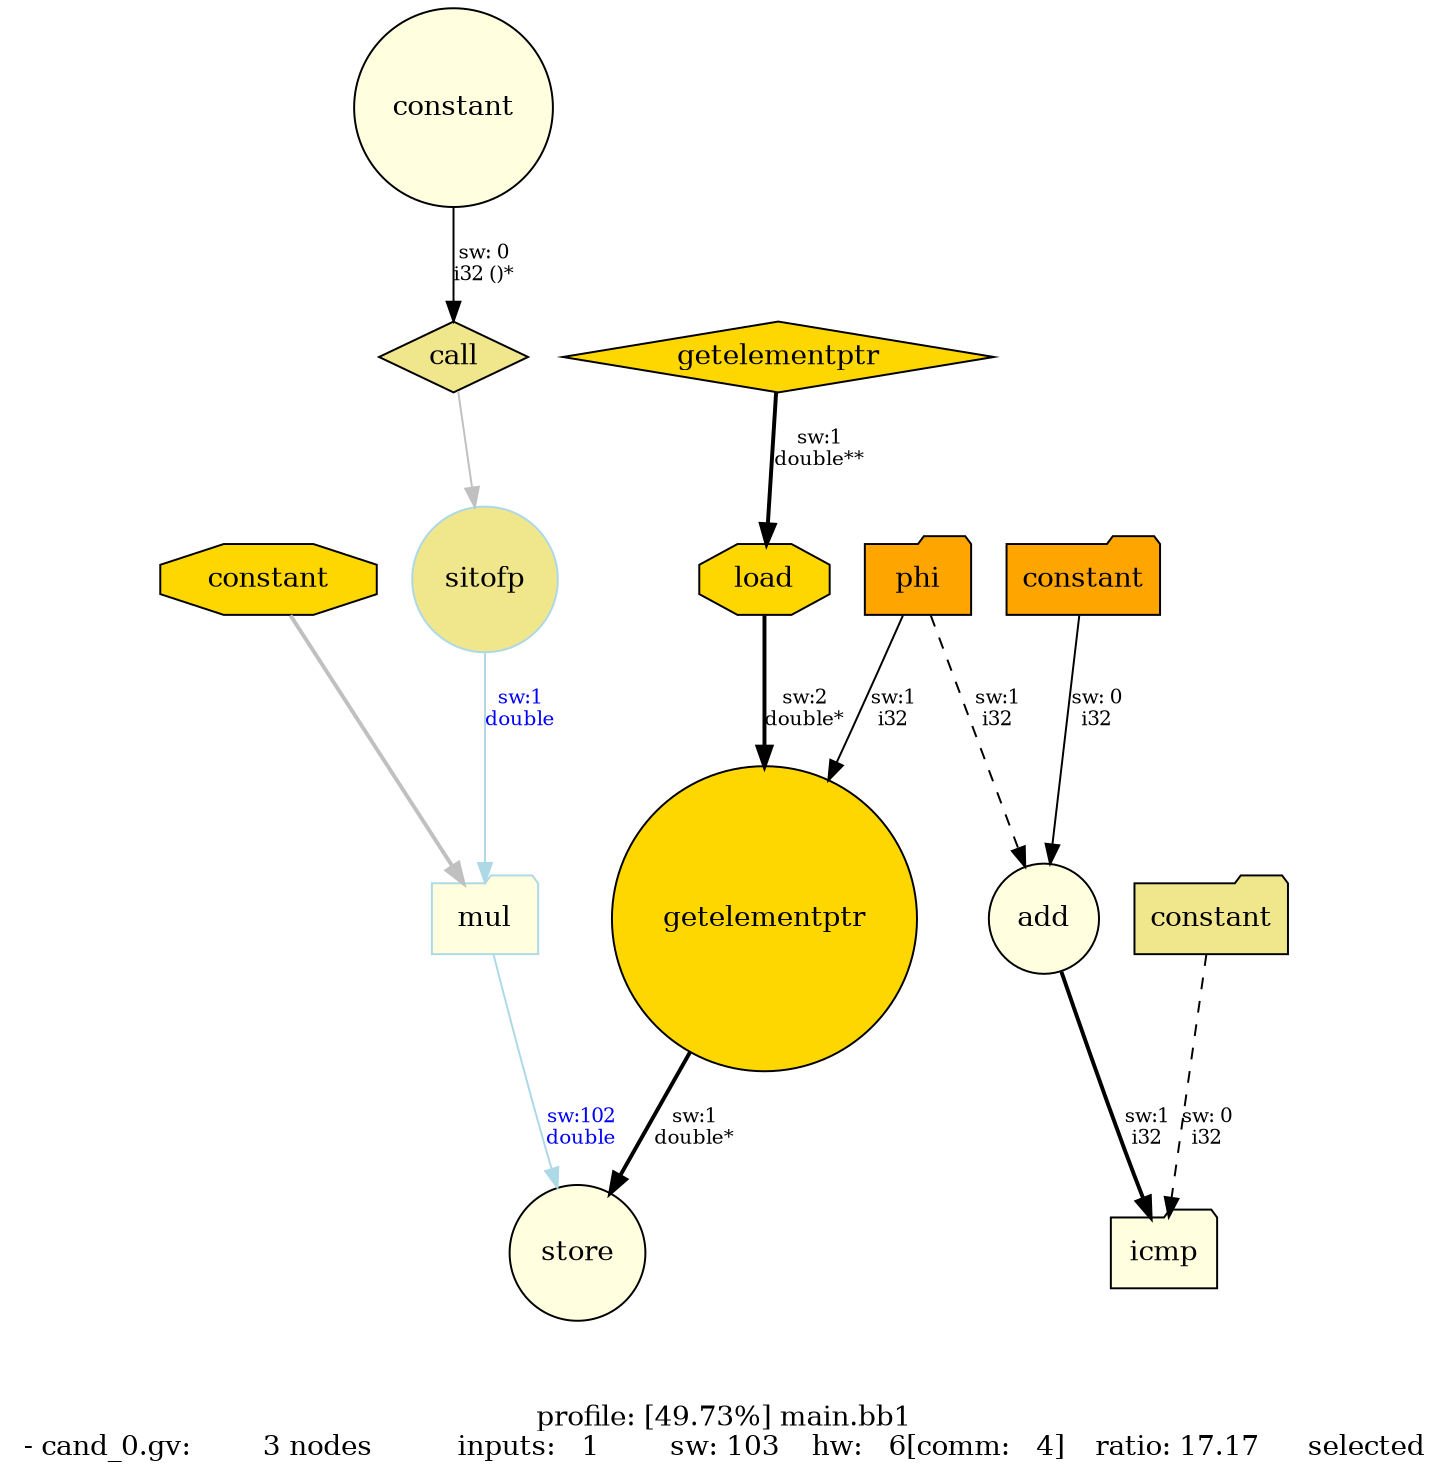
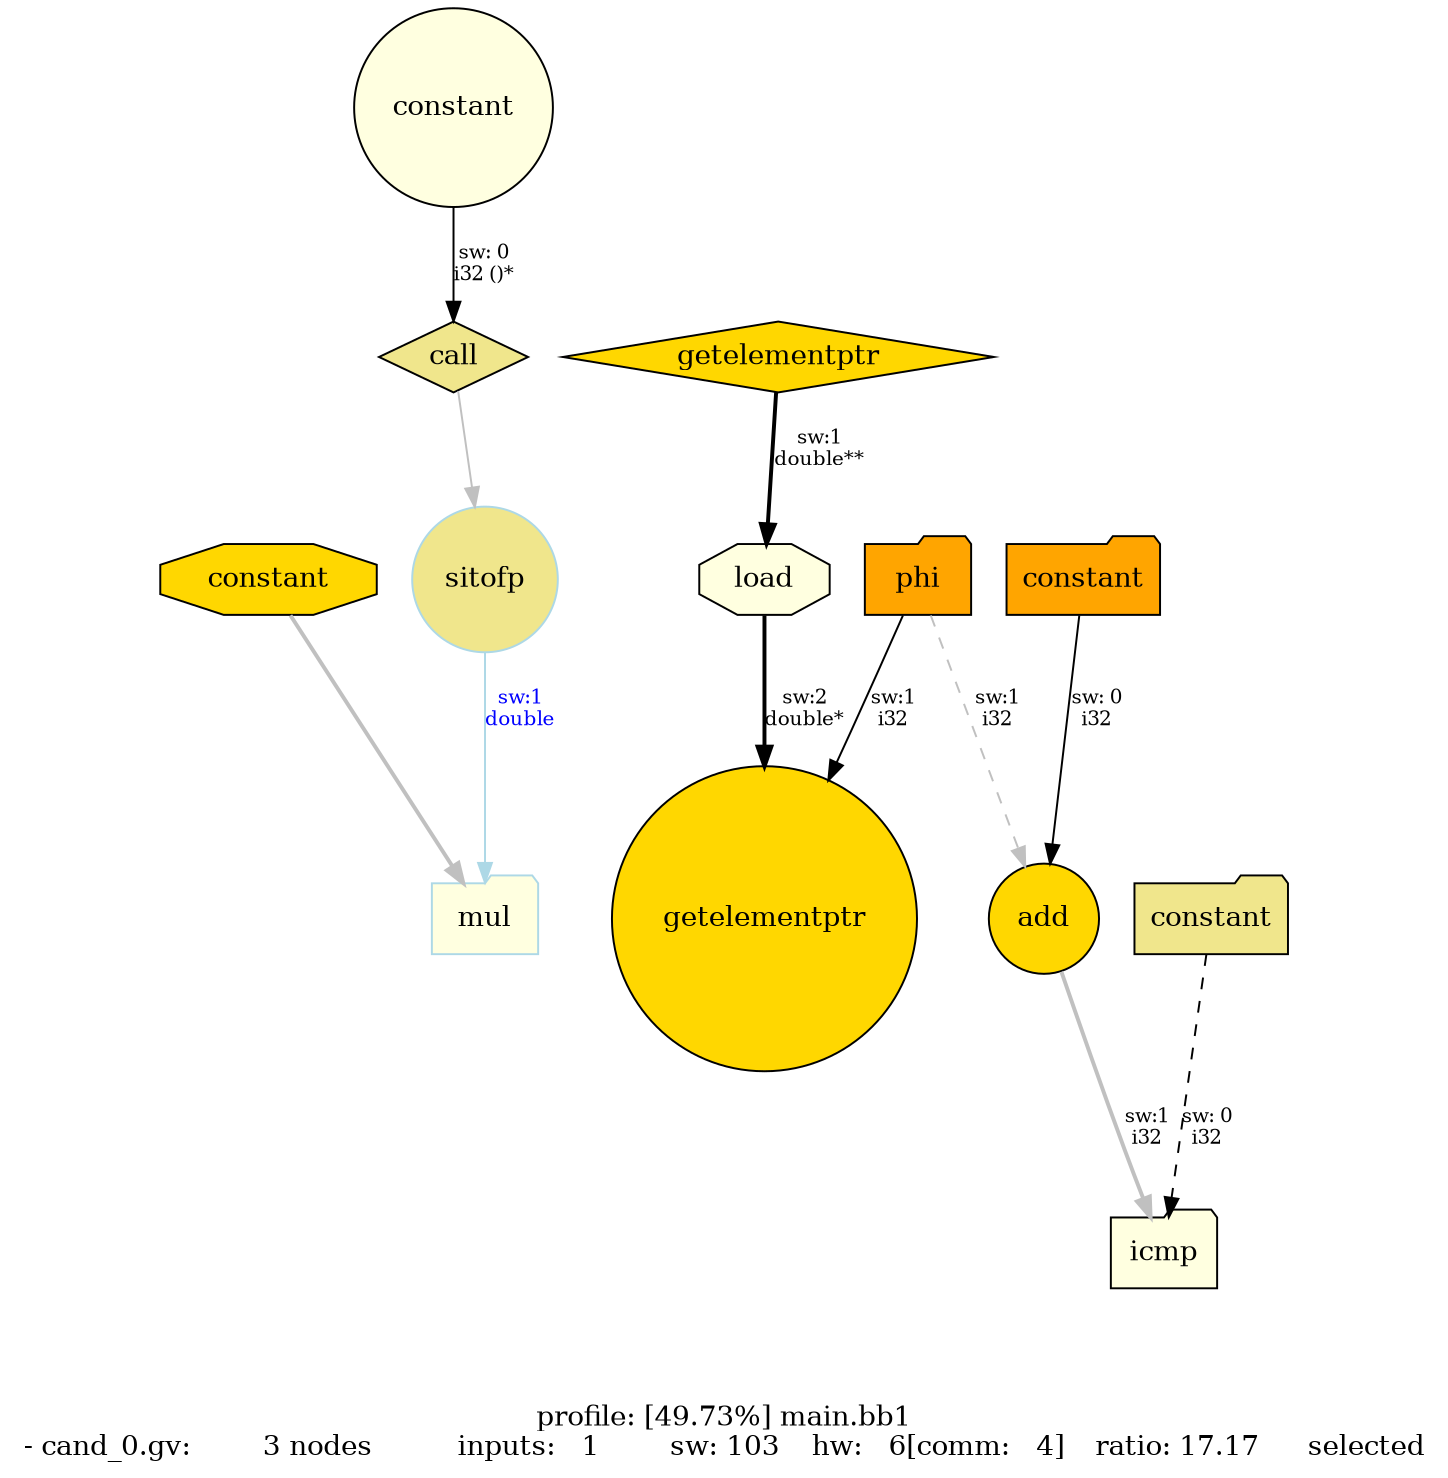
  digraph {
    label="profile: [49.73%] main.bb1\n- cand_0.gv: 	   3 nodes 	 inputs:   1 	 sw: 103 	 hw:   6[comm:   4] 	 ratio: 17.17 	 selected"
    node [fillcolor=lightyellow shape=folder style=filled]
    edge [fontsize=10 style=bold]
    n1 [fillcolor=orange label=phi rank=source]
    n2 [fillcolor=gold label=getelementptr shape=circle]
-   n3 [label=add rank=sink shape=circle]
-   n4 [label=store rank=sink shape=circle]
+   n3 [fillcolor=gold label=add rank=sink shape=circle]
    n5 [label=icmp rank=sink]
-   n6 [fillcolor=gold label=load shape=octagon]
+   n6 [label=load shape=octagon]
    n7 [fillcolor=gold label=getelementptr rank=source shape=diamond]
    n8 [bgcolor=lightblue fillcolor=khaki label=call rank=source shape=diamond]
    n9 [color=lightblue fillcolor=khaki label=sitofp shape=circle]
    n10 [color=lightblue label=mul]
    n11 [label=constant rank=source shape=circle]
    n12 [bgcolor=lightblue fillcolor=gold label=constant rank=source shape=octagon]
    n13 [fillcolor=orange label=constant]
    n14 [fillcolor=khaki label=constant]
    n1 -> n2 [label="sw:1\ni32" style=solid]
-   n1 -> n3 [label="sw:1\ni32" style=dashed]
-   n2 -> n4 [label="sw:1\ndouble*"]
-   n3 -> n5 [label="sw:1\ni32"]
+   n1 -> n3 [label="sw:1\ni32" style=dashed color=gray]
+   n3 -> n5 [label="sw:1\ni32" color=gray]
    n6 -> n2 [label="sw:2\ndouble*"]
    n7 -> n6 [label="sw:1\ndouble**"]
    n8 -> n9 [color=gray style=solid]
    n9 -> n10 [color=lightblue fontcolor=blue label="sw:1\ndouble" style=""]
-   n10 -> n4 [color=lightblue fontcolor=blue label="sw:102\ndouble" style=""]
    n11 -> n8 [label="sw: 0\ni32 ()*" style=solid]
    n12 -> n10 [color=gray]
    n13 -> n3 [label="sw: 0\ni32" style=solid]
    n14 -> n5 [label="sw: 0\ni32" style=dashed]
  }
